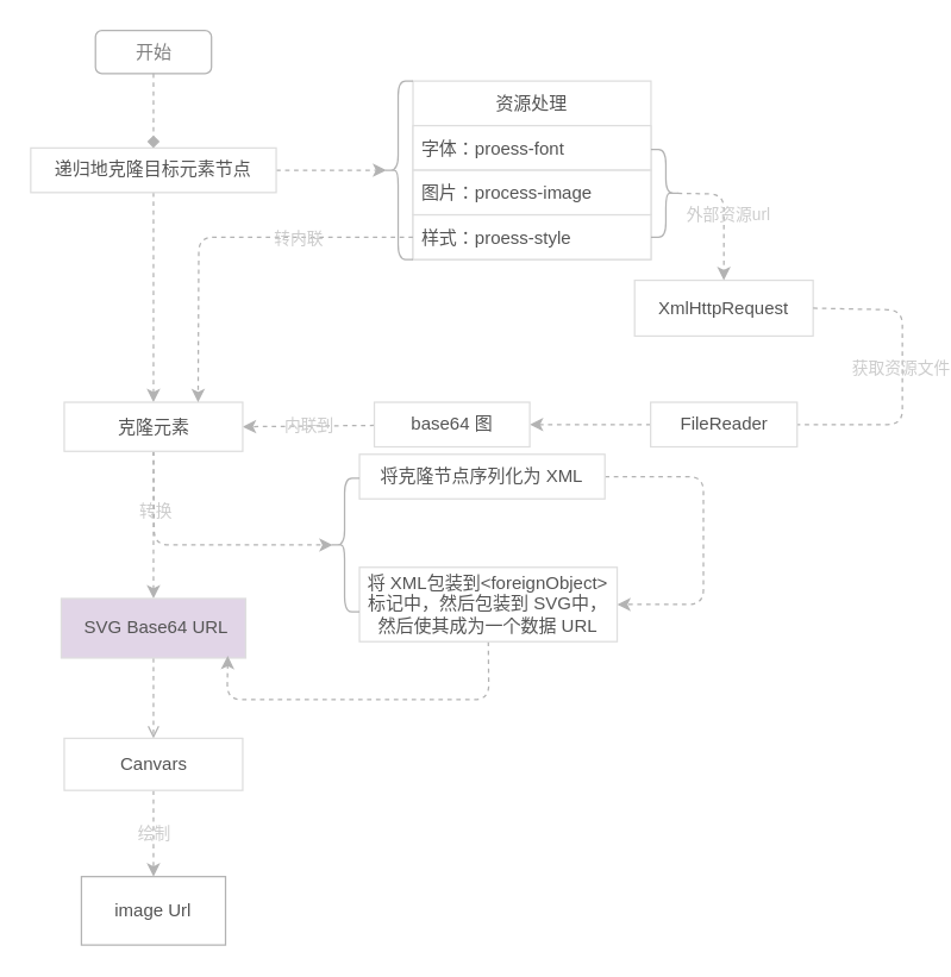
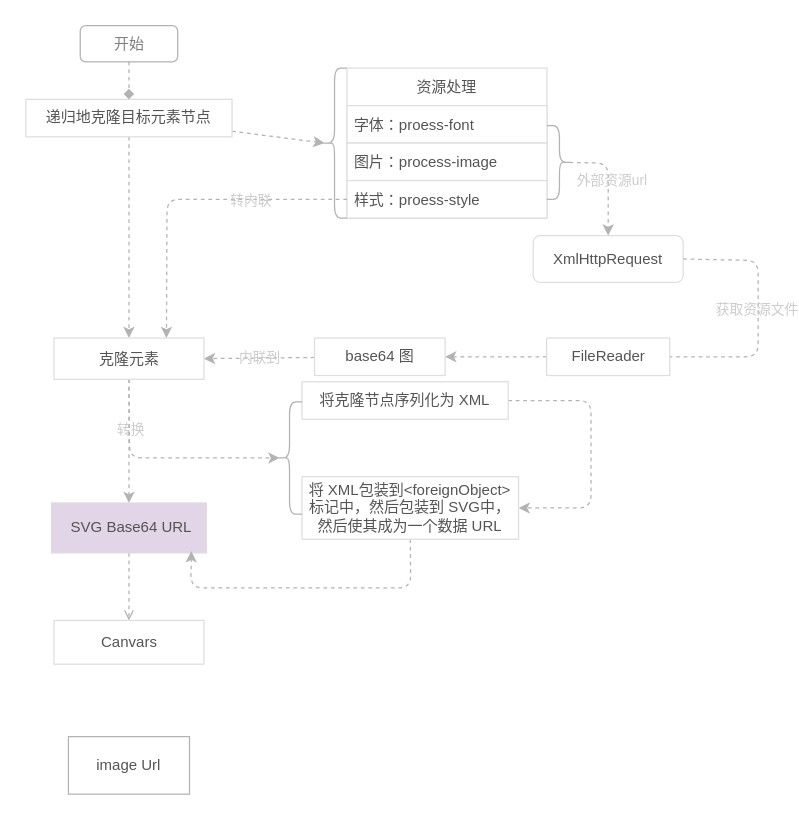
  <mxCell id="0" />
  <mxCell id="1" parent="0" />
  <mxCell id="2" style="edgeStyle=none;html=1;shadow=0;labelBackgroundColor=none;fontColor=#FF9999;strokeColor=#B3B3B3;entryX=0.1;entryY=0.5;entryDx=0;entryDy=0;entryPerimeter=0;dashed=1;" edge="1" parent="1" source="4" target="35"><mxGeometry relative="1" as="geometry"><mxPoint x="218" y="114" as="targetPoint" /></mxGeometry></mxCell>
  <mxCell id="3" value="" style="edgeStyle=none;html=1;shadow=0;labelBackgroundColor=none;fontColor=#FF9999;strokeColor=#B3B3B3;dashed=1;" edge="1" parent="1" source="4" target="34"><mxGeometry relative="1" as="geometry" /></mxCell>
- <mxCell id="4" value="递归地克隆目标元素节点" style="rounded=0;whiteSpace=wrap;fillColor=#FFFFFF;strokeColor=#DEDEDE;fontColor=#545454;shadow=0;gradientColor=none;imageAspect=1;" parent="1" vertex="1"><mxGeometry x="20" y="99" width="165" height="30" as="geometry" /></mxCell>
+ <mxCell id="4" value="递归地克隆目标元素节点" style="rounded=0;whiteSpace=wrap;fillColor=#FFFFFF;strokeColor=#DEDEDE;fontColor=#545454;shadow=0;gradientColor=none;imageAspect=1;" parent="1" vertex="1"><mxGeometry x="20" y="79" width="165" height="30" as="geometry" /></mxCell>
  <mxCell id="5" value="" style="edgeStyle=none;html=1;strokeColor=#B3B3B3;entryX=0.5;entryY=0;entryDx=0;entryDy=0;shadow=0;exitX=0.5;exitY=1;exitDx=0;exitDy=0;dashed=1;" parent="1" source="34" target="9" edge="1"><mxGeometry relative="1" as="geometry"><mxPoint x="106" y="273" as="sourcePoint" /></mxGeometry></mxCell>
  <mxCell id="6" value="转换" style="edgeLabel;html=1;align=center;verticalAlign=middle;resizable=0;points=[];fontColor=#CCCCCC;labelBackgroundColor=none;" vertex="1" connectable="0" parent="5"><mxGeometry x="-0.22" y="1" relative="1" as="geometry"><mxPoint as="offset" /></mxGeometry></mxCell>
  <mxCell id="7" value="&lt;div style=&quot;color: rgb(212 , 212 , 212) ; font-family: &amp;#34;menlo&amp;#34; , &amp;#34;monaco&amp;#34; , &amp;#34;courier new&amp;#34; , monospace ; font-size: 12px ; line-height: 18px&quot;&gt;&lt;br&gt;&lt;/div&gt;" style="edgeStyle=none;html=1;shadow=0;labelBackgroundColor=none;fontColor=#FF9999;strokeColor=#B3B3B3;dashed=1;endArrow=open;" edge="1" parent="1" source="9" target="39"><mxGeometry relative="1" as="geometry" /></mxCell>
  <mxCell id="8" style="edgeStyle=none;html=1;exitX=0.5;exitY=1;exitDx=0;exitDy=0;entryX=0.1;entryY=0.5;entryDx=0;entryDy=0;entryPerimeter=0;shadow=0;labelBackgroundColor=none;fontColor=#FF9999;strokeColor=#B3B3B3;dashed=1;" edge="1" parent="1" source="34" target="14"><mxGeometry relative="1" as="geometry"><Array as="points"><mxPoint x="103" y="366" /></Array></mxGeometry></mxCell>
  <mxCell id="9" value="&amp;nbsp;SVG Base64 URL" style="rounded=0;whiteSpace=wrap;fillColor=#e1d5e7;strokeColor=#DEDEDE;fontColor=#545454;html=1;shadow=0;" parent="1" vertex="1"><mxGeometry x="40.5" y="402" width="124" height="40" as="geometry" /></mxCell>
  <mxCell id="10" style="edgeStyle=none;html=1;exitX=1;exitY=0.5;exitDx=0;exitDy=0;shadow=0;labelBackgroundColor=none;fontColor=#FF9999;strokeColor=#B3B3B3;entryX=1;entryY=0.5;entryDx=0;entryDy=0;dashed=1;" edge="1" parent="1" source="11" target="13"><mxGeometry relative="1" as="geometry"><mxPoint x="472.25" y="413" as="targetPoint" /><Array as="points"><mxPoint x="472.25" y="320" /><mxPoint x="472.25" y="354" /><mxPoint x="472.25" y="406" /></Array></mxGeometry></mxCell>
  <mxCell id="11" value="将克隆节点序列化为 XML" style="rounded=0;whiteSpace=wrap;fillColor=#FFFFFF;strokeColor=#DEDEDE;fontColor=#545454;html=1;shadow=0;" parent="1" vertex="1"><mxGeometry x="241" y="305" width="165" height="30" as="geometry" /></mxCell>
  <mxCell id="12" style="edgeStyle=none;html=1;exitX=0.5;exitY=1;exitDx=0;exitDy=0;entryX=0.903;entryY=0.963;entryDx=0;entryDy=0;entryPerimeter=0;shadow=0;labelBackgroundColor=none;fontColor=#FF9999;strokeColor=#B3B3B3;dashed=1;" edge="1" parent="1" source="13" target="9"><mxGeometry relative="1" as="geometry"><Array as="points"><mxPoint x="328" y="470" /><mxPoint x="152" y="470" /></Array></mxGeometry></mxCell>
  <mxCell id="13" value="将 XML包装到&amp;lt;foreignObject&amp;gt;标记中，然后包装到 SVG中，然后使其成为一个数据 URL" style="rounded=0;whiteSpace=wrap;fillColor=#FFFFFF;strokeColor=#DEDEDE;fontColor=#545454;html=1;shadow=0;" parent="1" vertex="1"><mxGeometry x="241" y="381" width="173.25" height="50" as="geometry" /></mxCell>
  <mxCell id="14" value="" style="shape=curlyBracket;whiteSpace=wrap;html=1;rounded=1;shadow=0;fontFamily=Helvetica;fontSize=12;fontColor=#545454;strokeColor=#B3B3B3;fillColor=none;gradientColor=none;" parent="1" vertex="1"><mxGeometry x="221" y="321" width="20" height="90" as="geometry" /></mxCell>
- <mxCell id="15" value="XmlHttpRequest" style="rounded=0;whiteSpace=wrap;fillColor=#FFFFFF;strokeColor=#DEDEDE;fontColor=#545454;shadow=0;gradientColor=none;imageAspect=1;" parent="1" vertex="1"><mxGeometry x="426" y="188" width="120" height="37.5" as="geometry" /></mxCell>
+ <mxCell id="15" value="XmlHttpRequest" style="whiteSpace=wrap;fillColor=#FFFFFF;strokeColor=#DEDEDE;fontColor=#545454;shadow=0;gradientColor=none;imageAspect=1;rounded=1;" parent="1" vertex="1"><mxGeometry x="426" y="188" width="120" height="37.5" as="geometry" /></mxCell>
  <mxCell id="16" value="" style="edgeStyle=none;html=1;shadow=0;labelBackgroundColor=none;fontColor=#808080;strokeColor=#B3B3B3;entryX=1;entryY=0.5;entryDx=0;entryDy=0;exitX=1;exitY=0.5;exitDx=0;exitDy=0;dashed=1;endArrow=none;" edge="1" parent="1" source="15" target="19"><mxGeometry relative="1" as="geometry"><mxPoint x="559" y="208" as="sourcePoint" /><Array as="points"><mxPoint x="606" y="208" /><mxPoint x="606" y="285" /></Array></mxGeometry></mxCell>
  <mxCell id="17" value="&lt;span style=&quot;&quot;&gt;获取资源文件&lt;/span&gt;" style="edgeLabel;html=1;align=center;verticalAlign=middle;resizable=0;points=[];fontColor=#CCCCCC;labelBackgroundColor=none;" vertex="1" connectable="0" parent="16"><mxGeometry x="-0.05" y="-2" relative="1" as="geometry"><mxPoint as="offset" /></mxGeometry></mxCell>
  <mxCell id="18" value="" style="edgeStyle=none;html=1;shadow=0;labelBackgroundColor=none;fontColor=#FF9999;strokeColor=#B3B3B3;dashed=1;" edge="1" parent="1" source="19" target="33"><mxGeometry relative="1" as="geometry" /></mxCell>
  <mxCell id="19" value=" FileReader " style="rounded=0;whiteSpace=wrap;fillColor=#FFFFFF;strokeColor=#DEDEDE;fontColor=#545454;shadow=0;gradientColor=none;imageAspect=1;" parent="1" vertex="1"><mxGeometry x="436.75" y="270" width="98.5" height="30" as="geometry" /></mxCell>
  <mxCell id="20" value="" style="group" vertex="1" connectable="0" parent="1"><mxGeometry x="277" y="54" width="180" height="120" as="geometry" /></mxCell>
  <mxCell id="21" value="资源处理" style="swimlane;fontStyle=0;childLayout=stackLayout;horizontal=1;startSize=30;horizontalStack=0;resizeParent=1;resizeParentMax=0;resizeLast=0;collapsible=1;marginBottom=0;fillColor=#FFFFFF;strokeColor=#DEDEDE;fontColor=#545454;shadow=0;" parent="20" vertex="1"><mxGeometry width="160" height="120" as="geometry"><mxRectangle width="60" height="30" as="alternateBounds" /></mxGeometry></mxCell>
  <mxCell id="22" value="字体：proess-font" style="text;fillColor=#FFFFFF;align=left;verticalAlign=middle;spacingLeft=4;spacingRight=4;overflow=hidden;points=[[0,0.5],[1,0.5]];portConstraint=eastwest;rotatable=0;strokeColor=#DEDEDE;fontColor=#545454;shadow=0;" parent="21" vertex="1"><mxGeometry y="30" width="160" height="30" as="geometry" /></mxCell>
  <mxCell id="23" value="图片：process-image" style="text;fillColor=#FFFFFF;align=left;verticalAlign=middle;spacingLeft=4;spacingRight=4;overflow=hidden;points=[[0,0.5],[1,0.5]];portConstraint=eastwest;rotatable=0;strokeColor=#DEDEDE;fontColor=#545454;shadow=0;" parent="21" vertex="1"><mxGeometry y="60" width="160" height="30" as="geometry" /></mxCell>
  <mxCell id="24" value="样式：proess-style" style="text;fillColor=#FFFFFF;align=left;verticalAlign=middle;spacingLeft=4;spacingRight=4;overflow=hidden;points=[[0,0.5],[1,0.5]];portConstraint=eastwest;rotatable=0;strokeColor=#DEDEDE;fontColor=#545454;shadow=0;" parent="21" vertex="1"><mxGeometry y="90" width="160" height="30" as="geometry" /></mxCell>
  <mxCell id="25" value="" style="shape=curlyBracket;whiteSpace=wrap;html=1;rounded=1;flipH=1;shadow=0;fontFamily=Helvetica;fontSize=12;fontColor=#545454;strokeColor=#B3B3B3;fillColor=none;gradientColor=none;" parent="20" vertex="1"><mxGeometry x="160" y="46" width="20" height="59" as="geometry" /></mxCell>
  <mxCell id="26" value="&lt;span style=&quot;color: rgba(0 , 0 , 0 , 0) ; font-family: monospace ; font-size: 0px&quot;&gt;%3CmxGraphModel%3E%3Croot%3E%3CmxCell%20id%3D%220%22%2F%3E%3CmxCell%20id%3D%221%22%20parent%3D%220%22%2F%3E%3CmxCell%20id%3D%222%22%20value%3D%22%26lt%3Bspan%20style%3D%26quot%3B%26quot%3B%26gt%3B%E8%8E%B7%E5%8F%96%E8%B5%84%E6%BA%90%E6%96%87%E4%BB%B6%26lt%3B%2Fspan%26gt%3B%22%20style%3D%22edgeLabel%3Bhtml%3D1%3Balign%3Dcenter%3BverticalAlign%3Dmiddle%3Bresizable%3D0%3Bpoints%3D%5B%5D%3BfontColor%3D%23FF9999%3BlabelBackgroundColor%3Dnone%3B%22%20vertex%3D%221%22%20connectable%3D%220%22%20parent%3D%221%22%3E%3CmxGeometry%20x%3D%22930%22%20y%3D%22293%22%20as%3D%22geometry%22%2F%3E%3C%2FmxCell%3E%3C%2Froot%3E%3C%2FmxGraphModel%3E&lt;/span&gt;" style="edgeStyle=none;html=1;exitX=0.1;exitY=0.5;exitDx=0;exitDy=0;exitPerimeter=0;entryX=0.5;entryY=0;entryDx=0;entryDy=0;shadow=0;labelBackgroundColor=none;strokeColor=#B3B3B3;dashed=1;" edge="1" parent="1" source="25" target="15"><mxGeometry relative="1" as="geometry"><Array as="points"><mxPoint x="486" y="130" /></Array></mxGeometry></mxCell>
  <mxCell id="27" value="&lt;span style=&quot;color: rgba(0 , 0 , 0 , 0) ; font-family: monospace ; font-size: 0px&quot;&gt;%3CmxGraphModel%3E%3Croot%3E%3CmxCell%20id%3D%220%22%2F%3E%3CmxCell%20id%3D%221%22%20parent%3D%220%22%2F%3E%3CmxCell%20id%3D%222%22%20value%3D%22%26lt%3Bspan%20style%3D%26quot%3B%26quot%3B%26gt%3B%E8%8E%B7%E5%8F%96%E8%B5%84%E6%BA%90%E6%96%87%E4%BB%B6%26lt%3B%2Fspan%26gt%3B%22%20style%3D%22edgeLabel%3Bhtml%3D1%3Balign%3Dcenter%3BverticalAlign%3Dmiddle%3Bresizable%3D0%3Bpoints%3D%5B%5D%3BfontColor%3D%23FF9999%3BlabelBackgroundColor%3Dnone%3B%22%20vertex%3D%221%22%20connectable%3D%220%22%20parent%3D%221%22%3E%3CmxGeometry%20x%3D%22930%22%20y%3D%22293%22%20as%3D%22geometry%22%2F%3E%3C%2FmxCell%3E%3C%2Froot%3E%3C%2FmxGraphModel%3E&lt;/span&gt;" style="edgeLabel;html=1;align=center;verticalAlign=middle;resizable=0;points=[];fontColor=#FF9999;" vertex="1" connectable="0" parent="26"><mxGeometry x="-0.133" y="-1" relative="1" as="geometry"><mxPoint as="offset" /></mxGeometry></mxCell>
  <mxCell id="28" value="&lt;span style=&quot;color: rgba(0 , 0 , 0 , 0) ; font-family: monospace ; font-size: 0px&quot;&gt;ww%3CmxGraphModel%3E%3Croot%3E%3CmxCell%20id%3D%220%22%2F%3E%3CmxCell%20id%3D%221%22%20parent%3D%220%22%2F%3E%3CmxCell%20id%3D%222%22%20value%3D%22%26lt%3Bspan%20style%3D%26quot%3B%26quot%3B%26gt%3B%E8%8E%B7%E5%8F%96%E8%B5%84%E6%BA%90%E6%96%87%E4%BB%B6%26lt%3B%2Fspan%26gt%3B%22%20style%3D%22edgeLabel%3Bhtml%3D1%3Balign%3Dcenter%3BverticalAlign%3Dmiddle%3Bresizable%3D0%3Bpoints%3D%5B%5D%3BfontColor%3D%23FF9999%3BlabelBackgroundColor%3Dnone%3B%22%20vertex%3D%221%22%20connectable%3D%220%22%20parent%3D%221%22%3E%3CmxGeometry%20x%3D%22930%22%20y%3D%22293%22%20as%3D%22geometry%22%2F%3E%3C%2FmxCell%3E%3C%2Froot%3E%3C%2FmxGraphModel%3&lt;/span&gt;" style="edgeLabel;html=1;align=center;verticalAlign=middle;resizable=0;points=[];fontColor=#FF9999;" vertex="1" connectable="0" parent="26"><mxGeometry x="-0.121" relative="1" as="geometry"><mxPoint as="offset" /></mxGeometry></mxCell>
  <mxCell id="29" value="外部资源url" style="edgeLabel;html=1;align=center;verticalAlign=middle;resizable=0;points=[];fontColor=#CCCCCC;labelBackgroundColor=none;" vertex="1" connectable="0" parent="26"><mxGeometry x="0.017" y="2" relative="1" as="geometry"><mxPoint as="offset" /></mxGeometry></mxCell>
  <mxCell id="30" style="edgeStyle=none;html=1;exitX=0.5;exitY=1;exitDx=0;exitDy=0;entryX=0.5;entryY=0;entryDx=0;entryDy=0;shadow=0;labelBackgroundColor=none;fontColor=#808080;strokeColor=#B3B3B3;dashed=1;endArrow=diamond;" edge="1" parent="1" source="31" target="4"><mxGeometry relative="1" as="geometry" /></mxCell>
  <mxCell id="31" value="开始" style="rounded=1;whiteSpace=wrap;html=1;strokeColor=#B3B3B3;fillColor=none;fontColor=#808080;" vertex="1" parent="1"><mxGeometry x="63.5" y="20" width="78" height="29" as="geometry" /></mxCell>
  <mxCell id="32" value="&lt;font color=&quot;#cccccc&quot;&gt;内联到&lt;/font&gt;" style="edgeStyle=none;html=1;shadow=0;labelBackgroundColor=none;fontColor=#FF9999;strokeColor=#B3B3B3;entryX=1;entryY=0.5;entryDx=0;entryDy=0;dashed=1;" edge="1" parent="1" source="33" target="34"><mxGeometry relative="1" as="geometry"><mxPoint x="224" y="285" as="targetPoint" /></mxGeometry></mxCell>
  <mxCell id="33" value="base64 图" style="rounded=0;whiteSpace=wrap;fillColor=#FFFFFF;strokeColor=#DEDEDE;fontColor=#545454;shadow=0;gradientColor=none;imageAspect=1;" vertex="1" parent="1"><mxGeometry x="251" y="270" width="104.5" height="30" as="geometry" /></mxCell>
  <mxCell id="34" value="克隆元素" style="whiteSpace=wrap;html=1;fillColor=#FFFFFF;strokeColor=#DEDEDE;fontColor=#545454;rounded=0;shadow=0;gradientColor=none;" vertex="1" parent="1"><mxGeometry x="42.5" y="270" width="120" height="33" as="geometry" /></mxCell>
  <mxCell id="35" value="" style="shape=curlyBracket;whiteSpace=wrap;html=1;rounded=1;labelBackgroundColor=none;fontColor=#FF9999;strokeColor=#B3B3B3;fillColor=none;" vertex="1" parent="1"><mxGeometry x="257" y="54" width="20" height="120" as="geometry" /></mxCell>
  <mxCell id="36" style="edgeStyle=none;html=1;shadow=0;labelBackgroundColor=none;fontColor=#FF9999;strokeColor=#B3B3B3;entryX=0.75;entryY=0;entryDx=0;entryDy=0;dashed=1;" edge="1" parent="1" source="24" target="34"><mxGeometry relative="1" as="geometry"><mxPoint x="105.447" y="269.25" as="targetPoint" /><Array as="points"><mxPoint x="133" y="159" /></Array></mxGeometry></mxCell>
  <mxCell id="37" value="转内联" style="edgeLabel;html=1;align=center;verticalAlign=middle;resizable=0;points=[];fontColor=#CCCCCC;labelBackgroundColor=none;" vertex="1" connectable="0" parent="36"><mxGeometry x="-0.387" relative="1" as="geometry"><mxPoint as="offset" /></mxGeometry></mxCell>
- <mxCell id="38" value="&lt;font color=&quot;#cccccc&quot;&gt;绘制&lt;/font&gt;" style="edgeStyle=none;html=1;shadow=0;dashed=1;labelBackgroundColor=none;fontColor=#FF9999;strokeColor=#B3B3B3;" edge="1" parent="1" source="39" target="40"><mxGeometry relative="1" as="geometry"><mxPoint x="277.447" y="532.5" as="targetPoint" /></mxGeometry></mxCell>
  <mxCell id="39" value="Canvars" style="whiteSpace=wrap;html=1;fillColor=#FFFFFF;strokeColor=#DEDEDE;fontColor=#545454;rounded=0;shadow=0;" vertex="1" parent="1"><mxGeometry x="42.5" y="496" width="120" height="35" as="geometry" /></mxCell>
  <mxCell id="40" value="&lt;font color=&quot;#545454&quot; face=&quot;helvetica&quot;&gt;image Url&lt;/font&gt;" style="whiteSpace=wrap;html=1;labelBackgroundColor=none;fontColor=#FF9999;strokeColor=#B3B3B3;fillColor=none;rounded=0;" vertex="1" parent="1"><mxGeometry x="54.06" y="589" width="96.89" height="46" as="geometry" /></mxCell>
